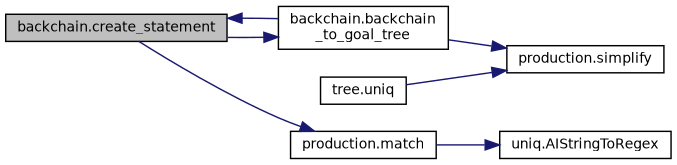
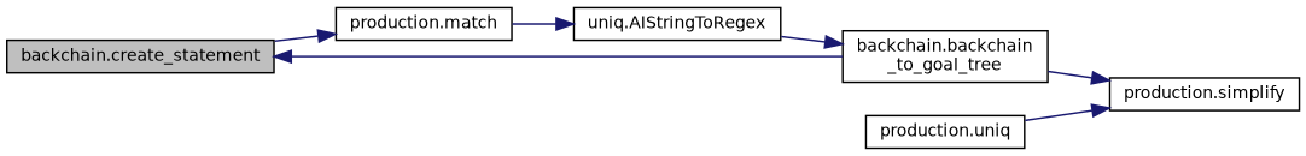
  digraph {
    rankdir=LR
    node [color=black fillcolor=white fontname=Helvetica fontsize=10 shape=record style=filled]
    edge [color=midnightblue fontname=Helvetica fontsize=10 labelfontname=Helvetica labelfontsize=10 style=solid]
    n1 [fillcolor=grey75 fontcolor=black height=0.2 label="backchain.create_statement" width=0.4]
    n2 [height=0.2 label="backchain.backchain\l_to_goal_tree" width=0.4]
    n3 [height=0.2 label="production.match" width=0.4]
    n4 [height=0.2 label="production.simplify" width=0.4]
    n5 [height=0.2 label="uniq.AIStringToRegex" width=0.4]
-   n6 [height=0.2 label="tree.uniq" width=0.4]
-   n1 -> n2
+   n6 [height=0.2 label="production.uniq" width=0.4]
+   n5 -> n2
    n1 -> n3
    n2 -> n1
    n2 -> n4
    n3 -> n5
    n6 -> n4
  }
